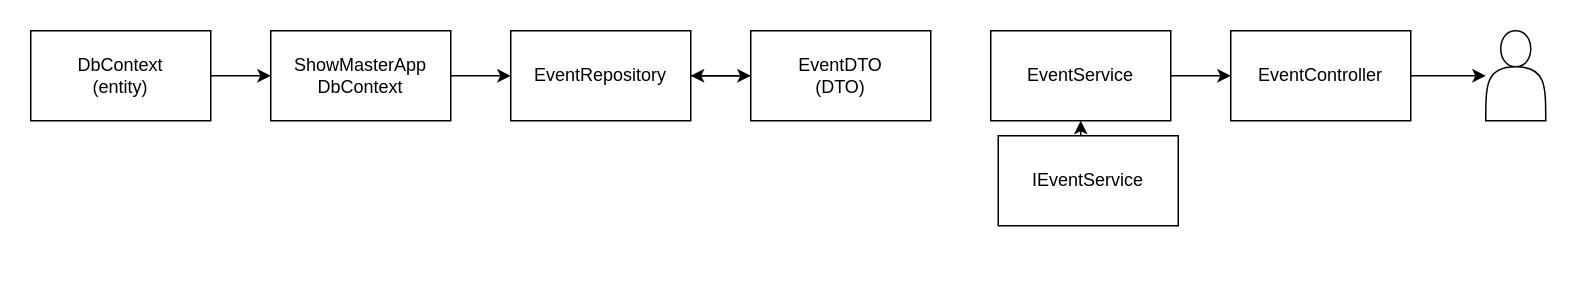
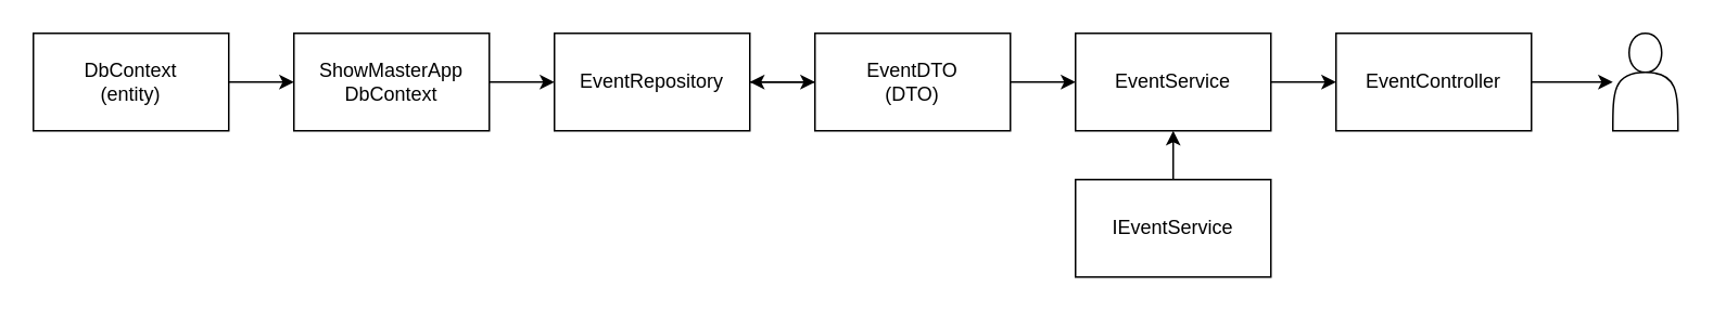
  <mxCell id="0" />
  <mxCell id="1" parent="0" />
  <mxCell id="2" value="" style="shape=actor;whiteSpace=wrap;html=1;" vertex="1" parent="1"><mxGeometry x="990" y="20" width="40" height="60" as="geometry" /></mxCell>
  <mxCell id="3" value="" style="edgeStyle=orthogonalEdgeStyle;rounded=0;orthogonalLoop=1;jettySize=auto;html=1;" edge="1" parent="1" source="4" target="2"><mxGeometry relative="1" as="geometry" /></mxCell>
  <mxCell id="4" value="EventController" style="rounded=0;whiteSpace=wrap;html=1;" vertex="1" parent="1"><mxGeometry y="20" width="120" height="60" as="geometry" x="820" /></mxCell>
  <mxCell id="5" style="edgeStyle=orthogonalEdgeStyle;rounded=0;orthogonalLoop=1;jettySize=auto;html=1;exitX=0.5;exitY=0;exitDx=0;exitDy=0;entryX=0.5;entryY=1;entryDx=0;entryDy=0;" edge="1" parent="1" source="6" target="8"><mxGeometry relative="1" as="geometry" /></mxCell>
- <mxCell id="6" value="IEventService" style="rounded=0;whiteSpace=wrap;html=1;" vertex="1" parent="1"><mxGeometry x="665" y="90" width="120" height="60" as="geometry" /></mxCell>
+ <mxCell id="6" value="IEventService" style="rounded=0;whiteSpace=wrap;html=1;" vertex="1" parent="1"><mxGeometry x="660" y="110" width="120" height="60" as="geometry" /></mxCell>
  <mxCell id="7" value="" style="edgeStyle=orthogonalEdgeStyle;rounded=0;orthogonalLoop=1;jettySize=auto;html=1;" edge="1" parent="1" source="8" target="4"><mxGeometry relative="1" as="geometry" /></mxCell>
  <mxCell id="8" value="&lt;div&gt;&lt;span style=&quot;background-color: transparent; color: light-dark(rgb(0, 0, 0), rgb(255, 255, 255));&quot;&gt;EventService&lt;/span&gt;&lt;/div&gt;" style="rounded=0;whiteSpace=wrap;html=1;" vertex="1" parent="1"><mxGeometry x="660" y="20" width="120" height="60" as="geometry" /></mxCell>
  <mxCell id="9" style="edgeStyle=orthogonalEdgeStyle;rounded=0;orthogonalLoop=1;jettySize=auto;html=1;exitX=1;exitY=0.5;exitDx=0;exitDy=0;entryX=0;entryY=0.5;entryDx=0;entryDy=0;" edge="1" parent="1" source="10" target="12"><mxGeometry relative="1" as="geometry" /></mxCell>
  <mxCell id="10" value="DbContext&lt;div&gt;(entity)&lt;/div&gt;" style="rounded=0;whiteSpace=wrap;html=1;" vertex="1" parent="1"><mxGeometry x="20" y="20" width="120" height="60" as="geometry" /></mxCell>
  <mxCell id="11" value="" style="edgeStyle=orthogonalEdgeStyle;rounded=0;orthogonalLoop=1;jettySize=auto;html=1;" edge="1" parent="1" source="12" target="14"><mxGeometry relative="1" as="geometry" /></mxCell>
  <mxCell id="12" value="ShowMasterApp&lt;div&gt;DbContext&lt;/div&gt;" style="rounded=0;whiteSpace=wrap;html=1;" vertex="1" parent="1"><mxGeometry x="180" y="20" width="120" height="60" as="geometry" /></mxCell>
  <mxCell id="13" value="" style="edgeStyle=orthogonalEdgeStyle;rounded=0;orthogonalLoop=1;jettySize=auto;html=1;" edge="1" parent="1" source="14" target="17"><mxGeometry relative="1" as="geometry" /></mxCell>
  <mxCell id="14" value="EventRepository" style="rounded=0;whiteSpace=wrap;html=1;" vertex="1" parent="1"><mxGeometry x="340" y="20" width="120" height="60" as="geometry" /></mxCell>
+ <mxCell id="15" value="" style="edgeStyle=orthogonalEdgeStyle;rounded=0;orthogonalLoop=1;jettySize=auto;html=1;" edge="1" parent="1" source="17" target="8"><mxGeometry relative="1" as="geometry" /></mxCell>
  <mxCell id="16" value="" style="edgeStyle=orthogonalEdgeStyle;rounded=0;orthogonalLoop=1;jettySize=auto;html=1;" edge="1" parent="1" source="17" target="14"><mxGeometry relative="1" as="geometry" /></mxCell>
  <mxCell id="17" value="EventDTO&lt;div&gt;(DTO)&lt;/div&gt;" style="rounded=0;whiteSpace=wrap;html=1;" vertex="1" parent="1"><mxGeometry x="500" y="20" width="120" height="60" as="geometry" /></mxCell>
